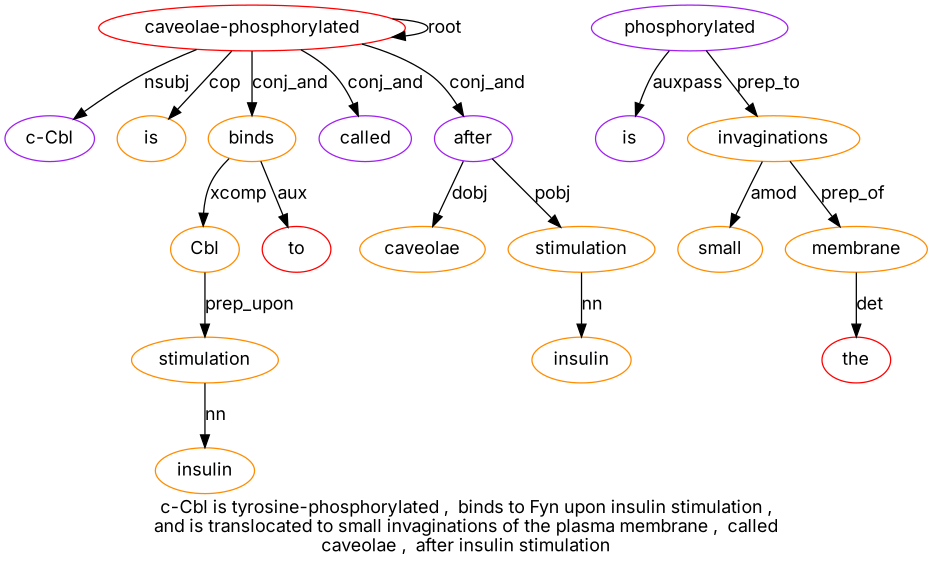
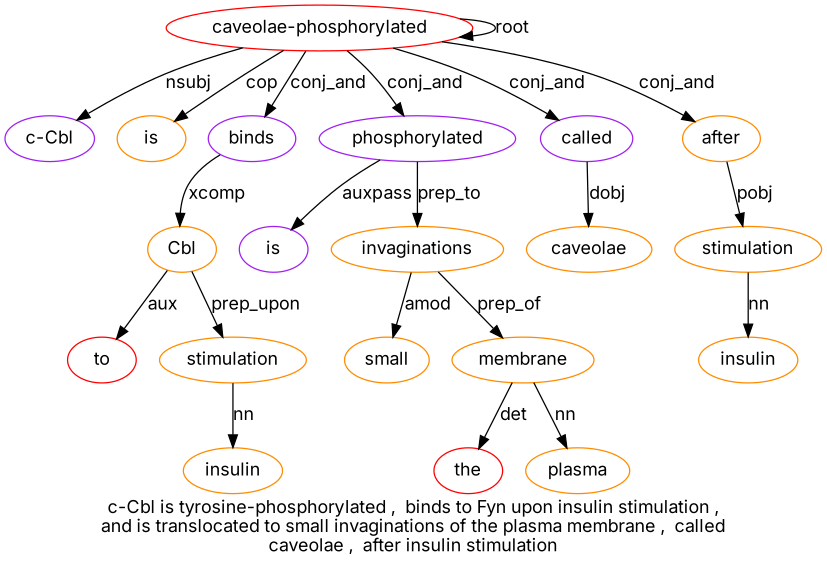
  digraph {
    fontname=Inter
    label="c-Cbl is tyrosine-phosphorylated ,  binds to Fyn upon insulin stimulation ,\nand is translocated to small invaginations of the plasma membrane ,  called\ncaveolae ,  after insulin stimulation"
    node [color=darkorange fillcolor=white fontname=Inter style=filled]
    edge [fontname=Inter]
    n1 [color=red label="caveolae-phosphorylated"]
    n2 [color=purple label="c-Cbl"]
    n3 [label=is]
-   n4 [label=binds]
+   n4 [color=purple label=binds]
    n5 [color=purple label=phosphorylated]
    n6 [color=purple label=called]
-   n7 [color=purple label=after]
+   n7 [label=after]
    n8 [label=Cbl]
    n9 [color=purple label=is]
    n10 [label=invaginations]
    n11 [label=caveolae]
    n12 [label=stimulation]
    n13 [color=red label=to]
    n14 [label=stimulation]
    n15 [label=insulin]
    n16 [label=small]
    n17 [label=membrane]
    n18 [color=red label=the]
+   n19 [label=plasma]
    n20 [label=insulin]
    n1 -> n1 [label=root]
    n1 -> n2 [label=nsubj]
    n1 -> n3 [label=cop]
    n1 -> n4 [label=conj_and]
+   n1 -> n5 [label=conj_and]
    n1 -> n6 [label=conj_and]
    n1 -> n7 [label=conj_and]
    n4 -> n8 [label=xcomp]
    n5 -> n9 [label=auxpass]
    n5 -> n10 [label=prep_to]
-   n7 -> n11 [label=dobj]
+   n6 -> n11 [label=dobj]
    n7 -> n12 [label=pobj]
-   n4 -> n13 [label=aux]
+   n8 -> n13 [label=aux]
    n8 -> n14 [label=prep_upon]
    n10 -> n16 [label=amod]
    n10 -> n17 [label=prep_of]
    n12 -> n20 [label=nn]
    n14 -> n15 [label=nn]
    n17 -> n18 [label=det]
+   n17 -> n19 [label=nn]
  }
